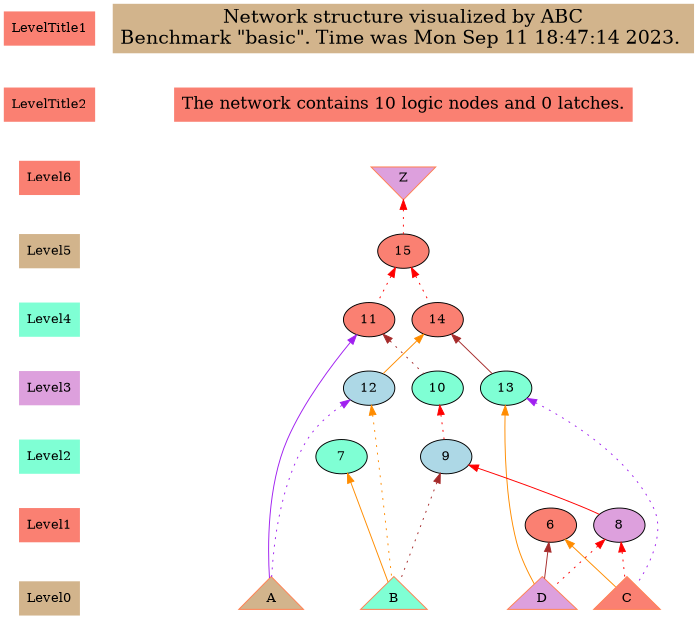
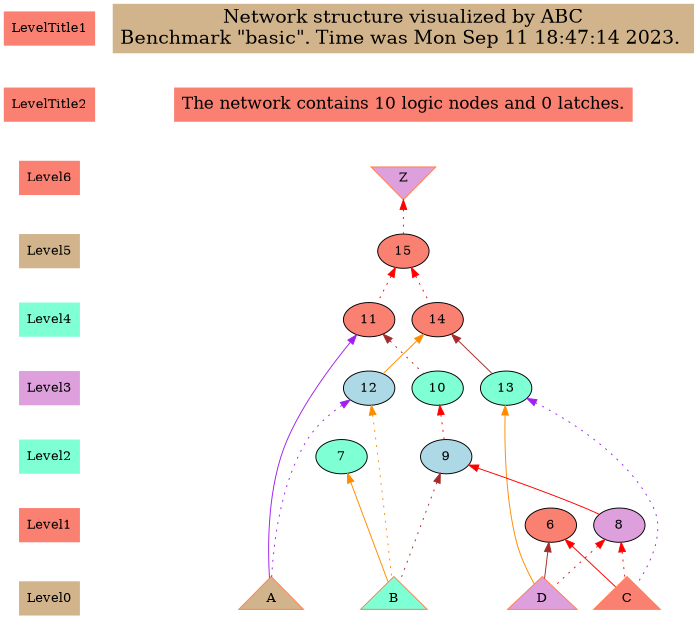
  digraph {
    node [fillcolor=salmon shape=plaintext style=filled]
    edge [dir=back style=dotted]
    LevelTitle1
    LevelTitle2
    Level6
    Level5 [fillcolor=tan]
    Level4 [fillcolor=aquamarine]
    Level3 [fillcolor=plum]
    Level2 [fillcolor=aquamarine]
    Level1
    Level0 [fillcolor=tan]
    n10 [fillcolor=tan fontname="Times-Roman" fontsize=20 label="Network structure visualized by ABC\nBenchmark \"basic\". Time was Mon Sep 11 18:47:14 2023. "]
    n11 [fontname="Times-Roman" fontsize=18 label="The network contains 10 logic nodes and 0 latches.\n"]
    n12 [color=coral fillcolor=plum label=Z shape=invtriangle]
    n13 [label="15\n" shape=ellipse]
    n14 [label="11\n" shape=ellipse]
    n15 [label="14\n" shape=ellipse]
    n16 [fillcolor=aquamarine label="10\n" shape=ellipse]
    n17 [fillcolor=lightblue label="12\n" shape=ellipse]
    n18 [fillcolor=aquamarine label="13\n" shape=ellipse]
    n19 [fillcolor=aquamarine label="7\n" shape=ellipse]
    n20 [fillcolor=lightblue label="9\n" shape=ellipse]
    n21 [label="6\n" shape=ellipse]
    n22 [fillcolor=plum label="8\n" shape=ellipse]
    n23 [color=coral fillcolor=tan label=A shape=triangle]
    n24 [color=coral fillcolor=aquamarine label=B shape=triangle]
    n25 [color=coral label=C shape=triangle]
    n26 [color=coral fillcolor=plum label=D shape=triangle]
    subgraph sub_1 {
      LevelTitle1
      LevelTitle2
      Level6
      Level5
      Level4
      Level3
      Level2
      Level1
      Level0
    }
    subgraph sub_2 {
      rank=same
      LevelTitle1
      n10
    }
    subgraph sub_3 {
      rank=same
      LevelTitle2
      n11
    }
    subgraph sub_4 {
      rank=same
      Level6
      n12
    }
    subgraph sub_5 {
      rank=same
      Level5
      n13
    }
    subgraph sub_6 {
      rank=same
      Level4
      n14
      n15
    }
    subgraph sub_7 {
      rank=same
      Level3
      n16
      n17
      n18
    }
    subgraph sub_8 {
      rank=same
      Level2
      n19
      n20
    }
    subgraph sub_9 {
      rank=same
      Level1
      n21
      n22
    }
    subgraph sub_10 {
      rank=same
      Level0
      n23
      n24
      n25
      n26
    }
    LevelTitle1 -> LevelTitle2 [style=invis]
    LevelTitle2 -> Level6 [style=invis]
    Level6 -> Level5 [style=invis]
    Level5 -> Level4 [style=invis]
    Level4 -> Level3 [style=invis]
    Level3 -> Level2 [style=invis]
    Level2 -> Level1 [style=invis]
    Level1 -> Level0 [style=invis]
    n10 -> n11 [style=invis]
    n11 -> n12 [style=invis]
    n12 -> n13 [color=red]
    n13 -> n14 [color=red]
    n13 -> n15 [color=red]
    n14 -> n16 [color=brown]
    n14 -> n23 [color=purple style=solid]
    n15 -> n17 [color=darkorange style=solid]
    n15 -> n18 [color=brown style=solid]
    n16 -> n20 [color=red]
    n17 -> n23 [color=purple]
    n17 -> n24 [color=darkorange]
    n18 -> n25 [color=purple]
    n18 -> n26 [color=darkorange style=solid]
    n19 -> n24 [color=darkorange style=solid]
    n20 -> n22 [color=red style=solid]
    n20 -> n24 [color=brown]
-   n21 -> n25 [color=darkorange style=solid]
+   n21 -> n25 [color=red style=solid]
    n21 -> n26 [color=brown style=solid]
    n22 -> n25 [color=red]
    n22 -> n26 [color=red]
  }
